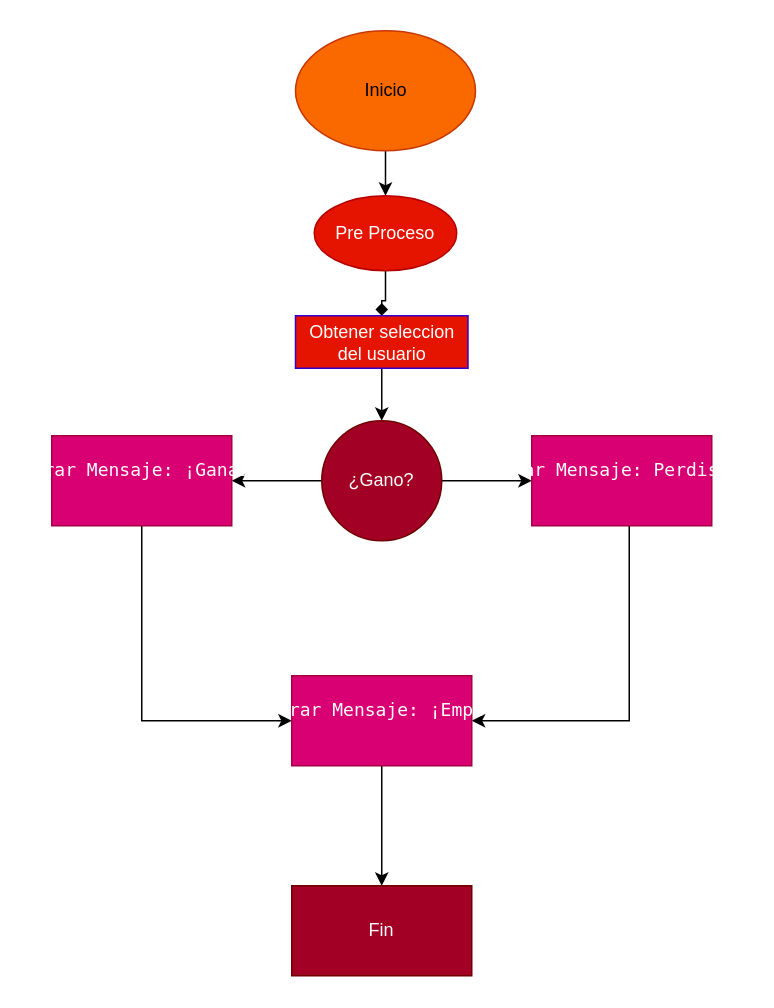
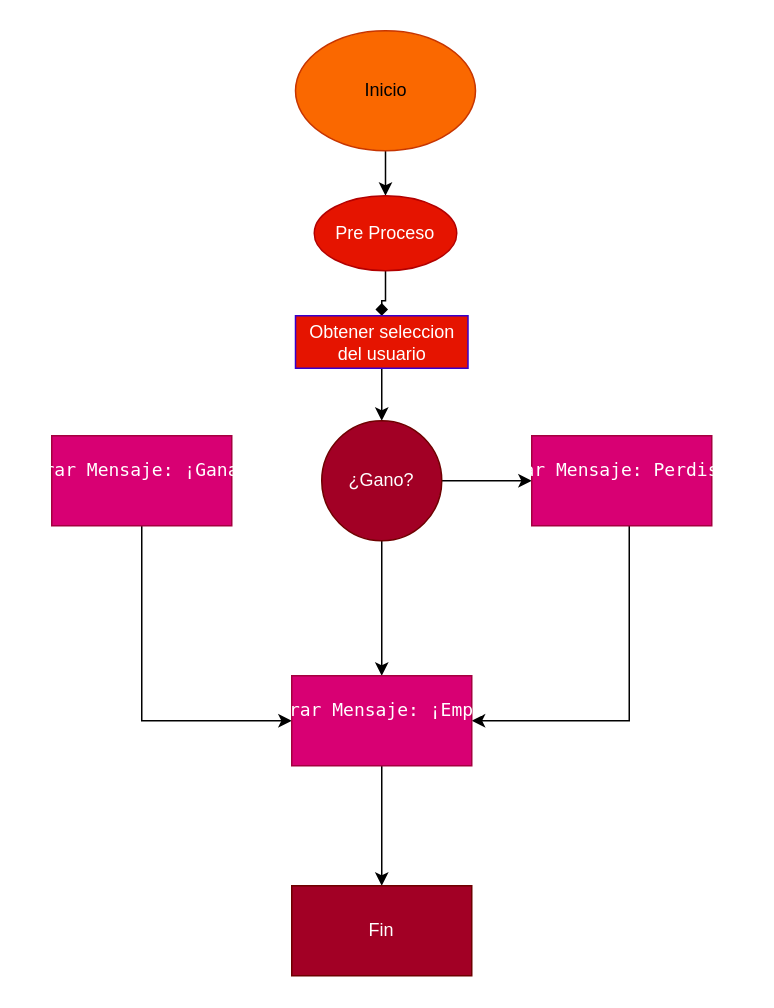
  <mxCell id="0" />
  <mxCell id="1" parent="0" />
  <mxCell id="2" value="" style="edgeStyle=orthogonalEdgeStyle;rounded=0;orthogonalLoop=1;jettySize=auto;html=1;" edge="1" parent="1" source="3" target="5"><mxGeometry relative="1" as="geometry" /></mxCell>
  <mxCell id="3" value="Inicio" style="ellipse;whiteSpace=wrap;html=1;fillColor=#fa6800;fontColor=#000000;strokeColor=#C73500;" vertex="1" parent="1"><mxGeometry x="182.5" y="20" width="120" height="80" as="geometry" /></mxCell>
  <mxCell id="4" value="" style="edgeStyle=orthogonalEdgeStyle;rounded=0;orthogonalLoop=1;jettySize=auto;html=1;endArrow=diamond;" edge="1" parent="1" source="5" target="7"><mxGeometry relative="1" as="geometry" /></mxCell>
  <mxCell id="5" value="Pre Proceso" style="ellipse;whiteSpace=wrap;html=1;fillColor=#e51400;fontColor=#ffffff;strokeColor=#B20000;" vertex="1" parent="1"><mxGeometry x="195" y="130" width="95" height="50" as="geometry" /></mxCell>
  <mxCell id="6" value="" style="edgeStyle=orthogonalEdgeStyle;rounded=0;orthogonalLoop=1;jettySize=auto;html=1;" edge="1" parent="1" source="7" target="10"><mxGeometry relative="1" as="geometry" /></mxCell>
  <mxCell id="7" value="Obtener seleccion del usuario" style="whiteSpace=wrap;html=1;fillColor=#e51400;fontColor=#ffffff;strokeColor=#3700CC;" vertex="1" parent="1"><mxGeometry x="182.5" y="210" width="115" height="35" as="geometry" /></mxCell>
- <mxCell id="8" value="" style="edgeStyle=orthogonalEdgeStyle;rounded=0;orthogonalLoop=1;jettySize=auto;html=1;" edge="1" parent="1" source="10" target="12"><mxGeometry relative="1" as="geometry" /></mxCell>
+ <mxCell id="8" value="" style="edgeStyle=orthogonalEdgeStyle;rounded=0;orthogonalLoop=1;jettySize=auto;html=1;" edge="1" parent="1" source="10" target="16"><mxGeometry relative="1" as="geometry" /></mxCell>
  <mxCell id="9" value="" style="edgeStyle=orthogonalEdgeStyle;rounded=0;orthogonalLoop=1;jettySize=auto;html=1;" edge="1" parent="1" source="10" target="14"><mxGeometry relative="1" as="geometry" /></mxCell>
  <mxCell id="10" value="¿Gano?" style="ellipse;whiteSpace=wrap;html=1;fillColor=#a20025;fontColor=#ffffff;strokeColor=#6F0000;" vertex="1" parent="1"><mxGeometry x="200" y="280" width="80" height="80" as="geometry" /></mxCell>
  <mxCell id="11" style="edgeStyle=orthogonalEdgeStyle;rounded=0;orthogonalLoop=1;jettySize=auto;html=1;exitX=0.5;exitY=1;exitDx=0;exitDy=0;entryX=0;entryY=0.5;entryDx=0;entryDy=0;" edge="1" parent="1" source="12" target="16"><mxGeometry relative="1" as="geometry" /></mxCell>
  <mxCell id="12" value="&#10;&lt;pre&gt;&lt;div&gt;&lt;span&gt;Mostrar &lt;/span&gt;&lt;span&gt;Mensaje: &lt;/span&gt;&lt;span&gt;¡Ganaste!&lt;/span&gt;&lt;/div&gt;&lt;/pre&gt;&#10;&#10;" style="whiteSpace=wrap;html=1;fillColor=#d80073;fontColor=#ffffff;strokeColor=#A50040;" vertex="1" parent="1"><mxGeometry x="20" y="290" width="120" height="60" as="geometry" /></mxCell>
  <mxCell id="13" style="edgeStyle=orthogonalEdgeStyle;rounded=0;orthogonalLoop=1;jettySize=auto;html=1;entryX=1;entryY=0.5;entryDx=0;entryDy=0;" edge="1" parent="1" source="14" target="16"><mxGeometry relative="1" as="geometry"><Array as="points"><mxPoint x="405" y="480" /></Array></mxGeometry></mxCell>
  <mxCell id="14" value="&#10;&lt;pre&gt;&lt;div&gt;&lt;span&gt;Mostrar &lt;/span&gt;&lt;span&gt;Mensaje: &lt;/span&gt;&lt;span&gt;Perdiste...&lt;/span&gt;&lt;/div&gt;&lt;/pre&gt;&#10;&#10;" style="whiteSpace=wrap;html=1;fillColor=#d80073;fontColor=#ffffff;strokeColor=#A50040;" vertex="1" parent="1"><mxGeometry x="340" y="290" width="120" height="60" as="geometry" /></mxCell>
  <mxCell id="15" value="" style="edgeStyle=orthogonalEdgeStyle;rounded=0;orthogonalLoop=1;jettySize=auto;html=1;" edge="1" parent="1" source="16" target="17"><mxGeometry relative="1" as="geometry" /></mxCell>
  <mxCell id="16" value="&#10;&lt;pre&gt;&lt;div&gt;&lt;span&gt;Mostrar &lt;/span&gt;&lt;span&gt;Mensaje: &lt;/span&gt;&lt;span&gt;¡Empate!&lt;/span&gt;&lt;/div&gt;&lt;/pre&gt;&#10;&#10;" style="whiteSpace=wrap;html=1;fillColor=#d80073;fontColor=#ffffff;strokeColor=#A50040;" vertex="1" parent="1"><mxGeometry x="180" y="450" width="120" height="60" as="geometry" /></mxCell>
  <mxCell id="17" value="Fin" style="whiteSpace=wrap;html=1;fillColor=#a20025;fontColor=#ffffff;strokeColor=#6F0000;" vertex="1" parent="1"><mxGeometry x="180" y="590" width="120" height="60" as="geometry" /></mxCell>
